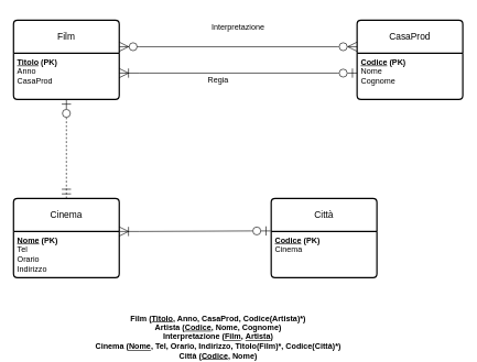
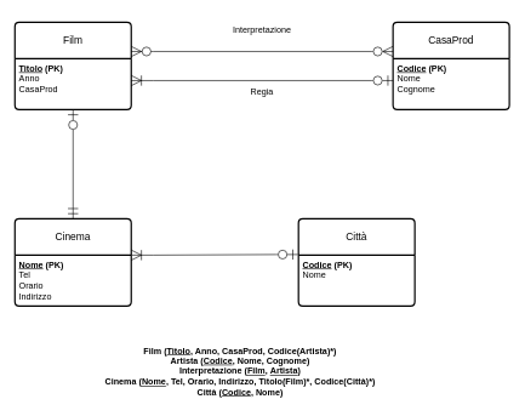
  <mxCell id="0" />
  <mxCell id="1" parent="0" />
  <mxCell id="2" value="Film" style="swimlane;childLayout=stackLayout;horizontal=1;startSize=50;horizontalStack=0;rounded=1;fontSize=14;fontStyle=0;strokeWidth=2;resizeParent=0;resizeLast=1;shadow=0;dashed=0;align=center;arcSize=4;whiteSpace=wrap;html=1;" vertex="1" parent="1"><mxGeometry x="20" y="30" width="160" height="120" as="geometry" /></mxCell>
  <mxCell id="3" value="&lt;b&gt;&lt;span style=&quot;text-decoration-line: underline;&quot;&gt;Titolo&lt;/span&gt;&amp;nbsp;(PK)&lt;/b&gt;&lt;div&gt;Anno&lt;/div&gt;&lt;div&gt;CasaProd&lt;/div&gt;" style="align=left;strokeColor=none;fillColor=none;spacingLeft=4;fontSize=12;verticalAlign=top;resizable=0;rotatable=0;part=1;html=1;" vertex="1" parent="2"><mxGeometry y="50" width="160" height="70" as="geometry" /></mxCell>
  <mxCell id="4" value="CasaProd" style="swimlane;childLayout=stackLayout;horizontal=1;startSize=50;horizontalStack=0;rounded=1;fontSize=14;fontStyle=0;strokeWidth=2;resizeParent=0;resizeLast=1;shadow=0;dashed=0;align=center;arcSize=4;whiteSpace=wrap;html=1;" vertex="1" parent="1"><mxGeometry x="540" y="30" width="160" height="120" as="geometry" /></mxCell>
  <mxCell id="5" value="&lt;u style=&quot;font-weight: bold;&quot;&gt;Codice&lt;/u&gt;&lt;b&gt;&amp;nbsp;(PK)&lt;/b&gt;&lt;div&gt;Nome&lt;/div&gt;&lt;div&gt;Cognome&lt;/div&gt;" style="align=left;strokeColor=none;fillColor=none;spacingLeft=4;fontSize=12;verticalAlign=top;resizable=0;rotatable=0;part=1;html=1;" vertex="1" parent="4"><mxGeometry y="50" width="160" height="70" as="geometry" /></mxCell>
  <mxCell id="6" value="" style="edgeStyle=entityRelationEdgeStyle;fontSize=12;html=1;endArrow=ERzeroToOne;startArrow=ERoneToMany;rounded=0;entryX=0;entryY=0;entryDx=0;entryDy=0;endSize=12;startSize=12;endFill=0;" edge="1" parent="1"><mxGeometry width="100" height="100" relative="1" as="geometry"><mxPoint x="180" y="110" as="sourcePoint" /><mxPoint x="540" y="110" as="targetPoint" /></mxGeometry></mxCell>
- <mxCell id="7" value="Regia" style="text;html=1;align=center;verticalAlign=middle;whiteSpace=wrap;rounded=0;" vertex="1" parent="1"><mxGeometry x="300" y="105" width="60" height="30" as="geometry" /></mxCell>
+ <mxCell id="7" value="Regia" style="text;html=1;align=center;verticalAlign=middle;whiteSpace=wrap;rounded=0;" vertex="1" parent="1"><mxGeometry x="330" y="110" width="60" height="30" as="geometry" /></mxCell>
  <mxCell id="8" value="" style="edgeStyle=entityRelationEdgeStyle;fontSize=12;html=1;endArrow=ERzeroToMany;startArrow=ERzeroToMany;rounded=0;endSize=12;startSize=12;endFill=0;" edge="1" parent="1"><mxGeometry width="100" height="100" relative="1" as="geometry"><mxPoint x="180" y="70" as="sourcePoint" /><mxPoint x="540" y="70" as="targetPoint" /><Array as="points"><mxPoint x="420" y="20" /></Array></mxGeometry></mxCell>
  <mxCell id="9" value="Interpretazione" style="text;html=1;align=center;verticalAlign=middle;whiteSpace=wrap;rounded=0;" vertex="1" parent="1"><mxGeometry x="330" y="25" width="60" height="30" as="geometry" /></mxCell>
  <mxCell id="10" value="Cinema" style="swimlane;childLayout=stackLayout;horizontal=1;startSize=50;horizontalStack=0;rounded=1;fontSize=14;fontStyle=0;strokeWidth=2;resizeParent=0;resizeLast=1;shadow=0;dashed=0;align=center;arcSize=4;whiteSpace=wrap;html=1;" vertex="1" parent="1"><mxGeometry x="20" y="300" width="160" height="120" as="geometry" /></mxCell>
  <mxCell id="11" value="&lt;u style=&quot;font-weight: bold;&quot;&gt;Nome&lt;/u&gt;&amp;nbsp;&lt;b style=&quot;&quot;&gt;(PK)&lt;/b&gt;&lt;div&gt;Tel&lt;/div&gt;&lt;div&gt;Orario&lt;/div&gt;&lt;div&gt;Indirizzo&lt;/div&gt;" style="align=left;strokeColor=none;fillColor=none;spacingLeft=4;fontSize=12;verticalAlign=top;resizable=0;rotatable=0;part=1;html=1;" vertex="1" parent="10"><mxGeometry y="50" width="160" height="70" as="geometry" /></mxCell>
- <mxCell id="12" value="" style="endArrow=ERzeroToOne;html=1;rounded=0;entryX=0.5;entryY=1;entryDx=0;entryDy=0;exitX=0.5;exitY=0;exitDx=0;exitDy=0;startArrow=ERmandOne;startFill=0;endFill=0;endSize=12;startSize=12;dashed=1;" edge="1" parent="1" source="10" target="3"><mxGeometry width="50" height="50" relative="1" as="geometry"><mxPoint x="75" y="250" as="sourcePoint" /><mxPoint x="125" y="200" as="targetPoint" /></mxGeometry></mxCell>
+ <mxCell id="12" value="" style="endArrow=ERzeroToOne;html=1;rounded=0;entryX=0.5;entryY=1;entryDx=0;entryDy=0;exitX=0.5;exitY=0;exitDx=0;exitDy=0;startArrow=ERmandOne;startFill=0;endFill=0;endSize=12;startSize=12;" edge="1" parent="1" source="10" target="3"><mxGeometry width="50" height="50" relative="1" as="geometry"><mxPoint x="75" y="250" as="sourcePoint" /><mxPoint x="125" y="200" as="targetPoint" /></mxGeometry></mxCell>
  <mxCell id="13" value="Città" style="swimlane;childLayout=stackLayout;horizontal=1;startSize=50;horizontalStack=0;rounded=1;fontSize=14;fontStyle=0;strokeWidth=2;resizeParent=0;resizeLast=1;shadow=0;dashed=0;align=center;arcSize=4;whiteSpace=wrap;html=1;" vertex="1" parent="1"><mxGeometry x="410" y="300" width="160" height="120" as="geometry" /></mxCell>
- <mxCell id="14" value="&lt;b style=&quot;text-decoration-line: underline;&quot;&gt;Codice&lt;/b&gt; &lt;b&gt;(PK)&lt;/b&gt;&lt;div&gt;Cinema&lt;/div&gt;" style="align=left;strokeColor=none;fillColor=none;spacingLeft=4;fontSize=12;verticalAlign=top;resizable=0;rotatable=0;part=1;html=1;" vertex="1" parent="13"><mxGeometry y="50" width="160" height="70" as="geometry" /></mxCell>
+ <mxCell id="14" value="&lt;b style=&quot;text-decoration-line: underline;&quot;&gt;Codice&lt;/b&gt; &lt;b&gt;(PK)&lt;/b&gt;&lt;div&gt;Nome&lt;/div&gt;" style="align=left;strokeColor=none;fillColor=none;spacingLeft=4;fontSize=12;verticalAlign=top;resizable=0;rotatable=0;part=1;html=1;" vertex="1" parent="13"><mxGeometry y="50" width="160" height="70" as="geometry" /></mxCell>
  <mxCell id="15" value="" style="edgeStyle=entityRelationEdgeStyle;fontSize=12;html=1;endArrow=ERzeroToOne;startArrow=ERoneToMany;rounded=0;entryX=-0.005;entryY=0.41;entryDx=0;entryDy=0;entryPerimeter=0;endFill=0;endSize=12;startSize=12;" edge="1" parent="1" target="13"><mxGeometry width="100" height="100" relative="1" as="geometry"><mxPoint x="180" y="350" as="sourcePoint" /><mxPoint x="280" y="250" as="targetPoint" /></mxGeometry></mxCell>
  <mxCell id="16" value="&lt;span style=&quot;font-weight: 700; text-wrap: nowrap;&quot;&gt;Film (&lt;/span&gt;&lt;u style=&quot;font-weight: 700; text-wrap: nowrap;&quot;&gt;Titolo&lt;/u&gt;&lt;span style=&quot;font-weight: 700; text-wrap: nowrap;&quot;&gt;, Anno, CasaProd, Codice(Artista)*)&lt;/span&gt;&lt;div&gt;&lt;span style=&quot;font-weight: 700; text-wrap: nowrap;&quot;&gt;Artista (&lt;/span&gt;&lt;u style=&quot;font-weight: 700; text-wrap: nowrap;&quot;&gt;Codice&lt;/u&gt;&lt;span style=&quot;font-weight: 700; text-wrap: nowrap;&quot;&gt;, Nome, Cognome)&lt;/span&gt;&lt;span style=&quot;font-weight: 700; text-wrap: nowrap;&quot;&gt;&lt;br&gt;&lt;/span&gt;&lt;/div&gt;&lt;div&gt;&lt;span style=&quot;font-weight: 700; text-wrap: nowrap;&quot;&gt;Interpretazione (&lt;/span&gt;&lt;u style=&quot;font-weight: 700; text-wrap: nowrap;&quot;&gt;Film&lt;/u&gt;&lt;span style=&quot;font-weight: 700; text-wrap: nowrap;&quot;&gt;,&amp;nbsp;&lt;/span&gt;&lt;u style=&quot;font-weight: 700; text-wrap: nowrap;&quot;&gt;Artista&lt;/u&gt;&lt;span style=&quot;font-weight: 700; text-wrap: nowrap;&quot;&gt;)&lt;/span&gt;&lt;span style=&quot;font-weight: 700; text-wrap: nowrap;&quot;&gt;&lt;br&gt;&lt;/span&gt;&lt;/div&gt;&lt;div&gt;&lt;span style=&quot;font-weight: 700; text-wrap: nowrap;&quot;&gt;Cinema (&lt;/span&gt;&lt;u style=&quot;font-weight: 700; text-wrap: nowrap;&quot;&gt;Nome&lt;/u&gt;&lt;span style=&quot;font-weight: 700; text-wrap: nowrap;&quot;&gt;, Tel, Orario, Indirizzo, Titolo(Film)*, Codice(Città)*)&lt;/span&gt;&lt;span style=&quot;font-weight: 700; text-wrap: nowrap;&quot;&gt;&lt;br&gt;&lt;/span&gt;&lt;/div&gt;&lt;div&gt;&lt;span style=&quot;font-weight: 700; text-wrap: nowrap;&quot;&gt;Città (&lt;/span&gt;&lt;u style=&quot;font-weight: 700; text-wrap: nowrap;&quot;&gt;Codice&lt;/u&gt;&lt;span style=&quot;font-weight: 700; text-wrap: nowrap;&quot;&gt;, Nome)&lt;/span&gt;&lt;span style=&quot;font-weight: 700; text-wrap: nowrap;&quot;&gt;&lt;br&gt;&lt;/span&gt;&lt;/div&gt;" style="text;html=1;align=center;verticalAlign=middle;whiteSpace=wrap;rounded=0;" vertex="1" parent="1"><mxGeometry x="160" y="495" width="340" height="30" as="geometry" /></mxCell>
